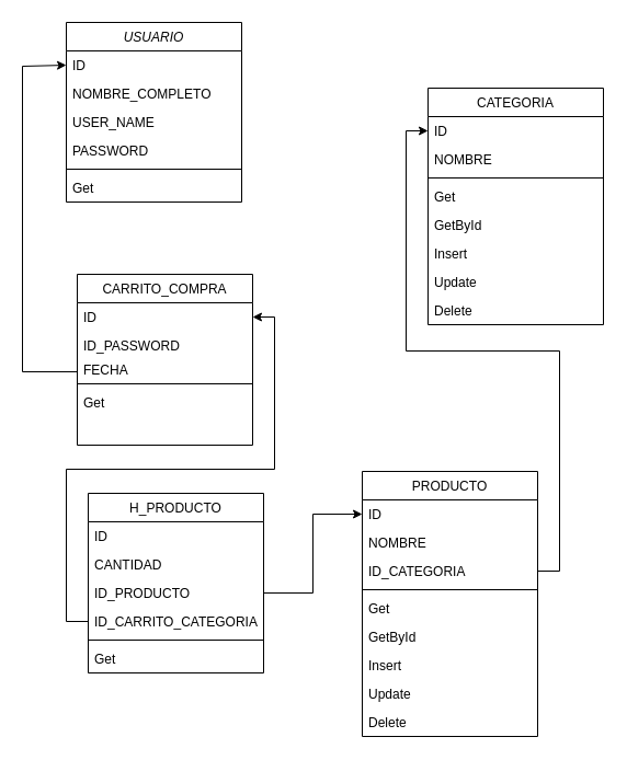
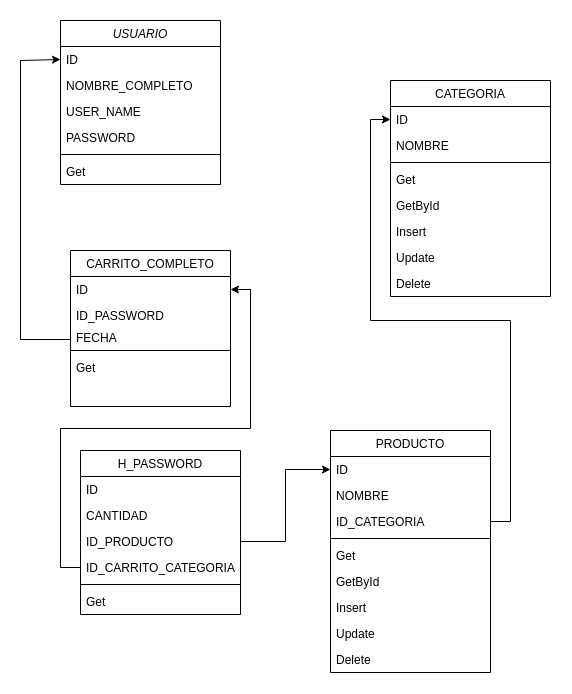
  <mxCell id="0" />
  <mxCell id="1" parent="0" />
  <mxCell id="2" value="USUARIO" style="swimlane;fontStyle=2;align=center;verticalAlign=top;childLayout=stackLayout;horizontal=1;startSize=26;horizontalStack=0;resizeParent=1;resizeLast=0;collapsible=1;marginBottom=0;rounded=0;shadow=0;strokeWidth=1;" parent="1" vertex="1"><mxGeometry x="60" y="20" width="160" height="164" as="geometry"><mxRectangle x="230" y="140" width="160" height="26" as="alternateBounds" /></mxGeometry></mxCell>
  <mxCell id="3" value="ID" style="text;align=left;verticalAlign=top;spacingLeft=4;spacingRight=4;overflow=hidden;rotatable=0;points=[[0,0.5],[1,0.5]];portConstraint=eastwest;" parent="2" vertex="1"><mxGeometry y="26" width="160" height="26" as="geometry" /></mxCell>
  <mxCell id="4" value="NOMBRE_COMPLETO" style="text;align=left;verticalAlign=top;spacingLeft=4;spacingRight=4;overflow=hidden;rotatable=0;points=[[0,0.5],[1,0.5]];portConstraint=eastwest;rounded=0;shadow=0;html=0;" parent="2" vertex="1"><mxGeometry y="52" width="160" height="26" as="geometry" /></mxCell>
  <mxCell id="5" value="USER_NAME" style="text;align=left;verticalAlign=top;spacingLeft=4;spacingRight=4;overflow=hidden;rotatable=0;points=[[0,0.5],[1,0.5]];portConstraint=eastwest;rounded=0;shadow=0;html=0;" parent="2" vertex="1"><mxGeometry y="78" width="160" height="26" as="geometry" /></mxCell>
  <mxCell id="6" value="PASSWORD" style="text;align=left;verticalAlign=top;spacingLeft=4;spacingRight=4;overflow=hidden;rotatable=0;points=[[0,0.5],[1,0.5]];portConstraint=eastwest;rounded=0;shadow=0;html=0;" parent="2" vertex="1"><mxGeometry y="104" width="160" height="26" as="geometry" /></mxCell>
  <mxCell id="7" value="" style="line;html=1;strokeWidth=1;align=left;verticalAlign=middle;spacingTop=-1;spacingLeft=3;spacingRight=3;rotatable=0;labelPosition=right;points=[];portConstraint=eastwest;" parent="2" vertex="1"><mxGeometry y="130" width="160" height="8" as="geometry" /></mxCell>
  <mxCell id="8" value="Get" style="text;align=left;verticalAlign=top;spacingLeft=4;spacingRight=4;overflow=hidden;rotatable=0;points=[[0,0.5],[1,0.5]];portConstraint=eastwest;rounded=0;shadow=0;html=0;" parent="2" vertex="1"><mxGeometry y="138" width="160" height="26" as="geometry" /></mxCell>
- <mxCell id="9" value="CARRITO_COMPRA" style="swimlane;fontStyle=0;align=center;verticalAlign=top;childLayout=stackLayout;horizontal=1;startSize=26;horizontalStack=0;resizeParent=1;resizeLast=0;collapsible=1;marginBottom=0;rounded=0;shadow=0;strokeWidth=1;" parent="1" vertex="1"><mxGeometry x="70" y="250" width="160" height="156" as="geometry"><mxRectangle x="130" y="380" width="160" height="26" as="alternateBounds" /></mxGeometry></mxCell>
+ <mxCell id="9" value="CARRITO_COMPLETO" style="swimlane;fontStyle=0;align=center;verticalAlign=top;childLayout=stackLayout;horizontal=1;startSize=26;horizontalStack=0;resizeParent=1;resizeLast=0;collapsible=1;marginBottom=0;rounded=0;shadow=0;strokeWidth=1;" parent="1" vertex="1"><mxGeometry x="70" y="250" width="160" height="156" as="geometry"><mxRectangle x="130" y="380" width="160" height="26" as="alternateBounds" /></mxGeometry></mxCell>
  <mxCell id="10" value="ID" style="text;align=left;verticalAlign=top;spacingLeft=4;spacingRight=4;overflow=hidden;rotatable=0;points=[[0,0.5],[1,0.5]];portConstraint=eastwest;" parent="9" vertex="1"><mxGeometry y="26" width="160" height="26" as="geometry" /></mxCell>
  <mxCell id="11" value="ID_PASSWORD" style="text;align=left;verticalAlign=top;spacingLeft=4;spacingRight=4;overflow=hidden;rotatable=0;points=[[0,0.5],[1,0.5]];portConstraint=eastwest;rounded=0;shadow=0;html=0;" parent="9" vertex="1"><mxGeometry y="52" width="160" height="22" as="geometry" /></mxCell>
  <mxCell id="12" value="FECHA" style="text;align=left;verticalAlign=top;spacingLeft=4;spacingRight=4;overflow=hidden;rotatable=0;points=[[0,0.5],[1,0.5]];portConstraint=eastwest;rounded=0;shadow=0;html=0;" parent="9" vertex="1"><mxGeometry y="74" width="160" height="22" as="geometry" /></mxCell>
  <mxCell id="13" value="" style="line;html=1;strokeWidth=1;align=left;verticalAlign=middle;spacingTop=-1;spacingLeft=3;spacingRight=3;rotatable=0;labelPosition=right;points=[];portConstraint=eastwest;" parent="9" vertex="1"><mxGeometry y="96" width="160" height="8" as="geometry" /></mxCell>
  <mxCell id="14" value="Get" style="text;align=left;verticalAlign=top;spacingLeft=4;spacingRight=4;overflow=hidden;rotatable=0;points=[[0,0.5],[1,0.5]];portConstraint=eastwest;rounded=0;shadow=0;html=0;" parent="9" vertex="1"><mxGeometry y="104" width="160" height="26" as="geometry" /></mxCell>
  <mxCell id="15" value="PRODUCTO" style="swimlane;fontStyle=0;align=center;verticalAlign=top;childLayout=stackLayout;horizontal=1;startSize=26;horizontalStack=0;resizeParent=1;resizeLast=0;collapsible=1;marginBottom=0;rounded=0;shadow=0;strokeWidth=1;" parent="1" vertex="1"><mxGeometry x="330" y="430" width="160" height="242" as="geometry"><mxRectangle x="340" y="380" width="170" height="26" as="alternateBounds" /></mxGeometry></mxCell>
  <mxCell id="16" value="ID" style="text;align=left;verticalAlign=top;spacingLeft=4;spacingRight=4;overflow=hidden;rotatable=0;points=[[0,0.5],[1,0.5]];portConstraint=eastwest;" parent="15" vertex="1"><mxGeometry y="26" width="160" height="26" as="geometry" /></mxCell>
  <mxCell id="17" value="NOMBRE" style="text;align=left;verticalAlign=top;spacingLeft=4;spacingRight=4;overflow=hidden;rotatable=0;points=[[0,0.5],[1,0.5]];portConstraint=eastwest;" parent="15" vertex="1"><mxGeometry y="52" width="160" height="26" as="geometry" /></mxCell>
  <mxCell id="18" value="ID_CATEGORIA" style="text;align=left;verticalAlign=top;spacingLeft=4;spacingRight=4;overflow=hidden;rotatable=0;points=[[0,0.5],[1,0.5]];portConstraint=eastwest;" parent="15" vertex="1"><mxGeometry y="78" width="160" height="26" as="geometry" /></mxCell>
  <mxCell id="19" value="" style="line;html=1;strokeWidth=1;align=left;verticalAlign=middle;spacingTop=-1;spacingLeft=3;spacingRight=3;rotatable=0;labelPosition=right;points=[];portConstraint=eastwest;" parent="15" vertex="1"><mxGeometry y="104" width="160" height="8" as="geometry" /></mxCell>
  <mxCell id="20" value="Get" style="text;align=left;verticalAlign=top;spacingLeft=4;spacingRight=4;overflow=hidden;rotatable=0;points=[[0,0.5],[1,0.5]];portConstraint=eastwest;rounded=0;shadow=0;html=0;" parent="15" vertex="1"><mxGeometry y="112" width="160" height="26" as="geometry" /></mxCell>
  <mxCell id="21" value="GetById" style="text;align=left;verticalAlign=top;spacingLeft=4;spacingRight=4;overflow=hidden;rotatable=0;points=[[0,0.5],[1,0.5]];portConstraint=eastwest;rounded=0;shadow=0;html=0;" vertex="1" parent="15"><mxGeometry y="138" width="160" height="26" as="geometry" /></mxCell>
  <mxCell id="22" value="Insert" style="text;align=left;verticalAlign=top;spacingLeft=4;spacingRight=4;overflow=hidden;rotatable=0;points=[[0,0.5],[1,0.5]];portConstraint=eastwest;rounded=0;shadow=0;html=0;" vertex="1" parent="15"><mxGeometry y="164" width="160" height="26" as="geometry" /></mxCell>
  <mxCell id="23" value="Update" style="text;align=left;verticalAlign=top;spacingLeft=4;spacingRight=4;overflow=hidden;rotatable=0;points=[[0,0.5],[1,0.5]];portConstraint=eastwest;rounded=0;shadow=0;html=0;" vertex="1" parent="15"><mxGeometry y="190" width="160" height="26" as="geometry" /></mxCell>
  <mxCell id="24" value="Delete" style="text;align=left;verticalAlign=top;spacingLeft=4;spacingRight=4;overflow=hidden;rotatable=0;points=[[0,0.5],[1,0.5]];portConstraint=eastwest;rounded=0;shadow=0;html=0;" vertex="1" parent="15"><mxGeometry y="216" width="160" height="26" as="geometry" /></mxCell>
  <mxCell id="25" value="CATEGORIA" style="swimlane;fontStyle=0;align=center;verticalAlign=top;childLayout=stackLayout;horizontal=1;startSize=26;horizontalStack=0;resizeParent=1;resizeLast=0;collapsible=1;marginBottom=0;rounded=0;shadow=0;strokeWidth=1;" parent="1" vertex="1"><mxGeometry x="390" y="80" width="160" height="216" as="geometry"><mxRectangle x="340" y="380" width="170" height="26" as="alternateBounds" /></mxGeometry></mxCell>
  <mxCell id="26" value="ID" style="text;align=left;verticalAlign=top;spacingLeft=4;spacingRight=4;overflow=hidden;rotatable=0;points=[[0,0.5],[1,0.5]];portConstraint=eastwest;" parent="25" vertex="1"><mxGeometry y="26" width="160" height="26" as="geometry" /></mxCell>
  <mxCell id="27" value="NOMBRE" style="text;align=left;verticalAlign=top;spacingLeft=4;spacingRight=4;overflow=hidden;rotatable=0;points=[[0,0.5],[1,0.5]];portConstraint=eastwest;" parent="25" vertex="1"><mxGeometry y="52" width="160" height="26" as="geometry" /></mxCell>
  <mxCell id="28" value="" style="line;html=1;strokeWidth=1;align=left;verticalAlign=middle;spacingTop=-1;spacingLeft=3;spacingRight=3;rotatable=0;labelPosition=right;points=[];portConstraint=eastwest;" parent="25" vertex="1"><mxGeometry y="78" width="160" height="8" as="geometry" /></mxCell>
  <mxCell id="29" value="Get" style="text;align=left;verticalAlign=top;spacingLeft=4;spacingRight=4;overflow=hidden;rotatable=0;points=[[0,0.5],[1,0.5]];portConstraint=eastwest;rounded=0;shadow=0;html=0;" parent="25" vertex="1"><mxGeometry y="86" width="160" height="26" as="geometry" /></mxCell>
  <mxCell id="30" value="GetById" style="text;align=left;verticalAlign=top;spacingLeft=4;spacingRight=4;overflow=hidden;rotatable=0;points=[[0,0.5],[1,0.5]];portConstraint=eastwest;rounded=0;shadow=0;html=0;" vertex="1" parent="25"><mxGeometry y="112" width="160" height="26" as="geometry" /></mxCell>
  <mxCell id="31" value="Insert" style="text;align=left;verticalAlign=top;spacingLeft=4;spacingRight=4;overflow=hidden;rotatable=0;points=[[0,0.5],[1,0.5]];portConstraint=eastwest;rounded=0;shadow=0;html=0;" vertex="1" parent="25"><mxGeometry y="138" width="160" height="26" as="geometry" /></mxCell>
  <mxCell id="32" value="Update" style="text;align=left;verticalAlign=top;spacingLeft=4;spacingRight=4;overflow=hidden;rotatable=0;points=[[0,0.5],[1,0.5]];portConstraint=eastwest;rounded=0;shadow=0;html=0;" vertex="1" parent="25"><mxGeometry y="164" width="160" height="26" as="geometry" /></mxCell>
  <mxCell id="33" value="Delete" style="text;align=left;verticalAlign=top;spacingLeft=4;spacingRight=4;overflow=hidden;rotatable=0;points=[[0,0.5],[1,0.5]];portConstraint=eastwest;rounded=0;shadow=0;html=0;" vertex="1" parent="25"><mxGeometry y="190" width="160" height="26" as="geometry" /></mxCell>
  <mxCell id="34" style="edgeStyle=orthogonalEdgeStyle;rounded=0;orthogonalLoop=1;jettySize=auto;html=1;" parent="1" source="18" target="26" edge="1"><mxGeometry relative="1" as="geometry" /></mxCell>
  <mxCell id="35" style="edgeStyle=orthogonalEdgeStyle;rounded=0;orthogonalLoop=1;jettySize=auto;html=1;exitX=0;exitY=0.5;exitDx=0;exitDy=0;entryX=0;entryY=0.5;entryDx=0;entryDy=0;" parent="1" source="11" target="3" edge="1"><mxGeometry relative="1" as="geometry"><Array as="points"><mxPoint x="20" y="339" /><mxPoint x="20" y="60" /></Array></mxGeometry></mxCell>
- <mxCell id="36" value="H_PRODUCTO" style="swimlane;fontStyle=0;align=center;verticalAlign=top;childLayout=stackLayout;horizontal=1;startSize=26;horizontalStack=0;resizeParent=1;resizeLast=0;collapsible=1;marginBottom=0;rounded=0;shadow=0;strokeWidth=1;" parent="1" vertex="1"><mxGeometry x="80" y="450" width="160" height="164" as="geometry"><mxRectangle x="340" y="380" width="170" height="26" as="alternateBounds" /></mxGeometry></mxCell>
+ <mxCell id="36" value="H_PASSWORD" style="swimlane;fontStyle=0;align=center;verticalAlign=top;childLayout=stackLayout;horizontal=1;startSize=26;horizontalStack=0;resizeParent=1;resizeLast=0;collapsible=1;marginBottom=0;rounded=0;shadow=0;strokeWidth=1;" parent="1" vertex="1"><mxGeometry x="80" y="450" width="160" height="164" as="geometry"><mxRectangle x="340" y="380" width="170" height="26" as="alternateBounds" /></mxGeometry></mxCell>
  <mxCell id="37" value="ID" style="text;align=left;verticalAlign=top;spacingLeft=4;spacingRight=4;overflow=hidden;rotatable=0;points=[[0,0.5],[1,0.5]];portConstraint=eastwest;" parent="36" vertex="1"><mxGeometry y="26" width="160" height="26" as="geometry" /></mxCell>
  <mxCell id="38" value="CANTIDAD" style="text;align=left;verticalAlign=top;spacingLeft=4;spacingRight=4;overflow=hidden;rotatable=0;points=[[0,0.5],[1,0.5]];portConstraint=eastwest;" parent="36" vertex="1"><mxGeometry y="52" width="160" height="26" as="geometry" /></mxCell>
  <mxCell id="39" value="ID_PRODUCTO" style="text;align=left;verticalAlign=top;spacingLeft=4;spacingRight=4;overflow=hidden;rotatable=0;points=[[0,0.5],[1,0.5]];portConstraint=eastwest;" parent="36" vertex="1"><mxGeometry y="78" width="160" height="26" as="geometry" /></mxCell>
  <mxCell id="40" value="ID_CARRITO_CATEGORIA" style="text;align=left;verticalAlign=top;spacingLeft=4;spacingRight=4;overflow=hidden;rotatable=0;points=[[0,0.5],[1,0.5]];portConstraint=eastwest;rounded=0;shadow=0;html=0;" parent="36" vertex="1"><mxGeometry y="104" width="160" height="26" as="geometry" /></mxCell>
  <mxCell id="41" value="" style="line;html=1;strokeWidth=1;align=left;verticalAlign=middle;spacingTop=-1;spacingLeft=3;spacingRight=3;rotatable=0;labelPosition=right;points=[];portConstraint=eastwest;" parent="36" vertex="1"><mxGeometry y="130" width="160" height="8" as="geometry" /></mxCell>
  <mxCell id="42" value="Get" style="text;align=left;verticalAlign=top;spacingLeft=4;spacingRight=4;overflow=hidden;rotatable=0;points=[[0,0.5],[1,0.5]];portConstraint=eastwest;rounded=0;shadow=0;html=0;" parent="36" vertex="1"><mxGeometry y="138" width="160" height="26" as="geometry" /></mxCell>
  <mxCell id="43" style="edgeStyle=orthogonalEdgeStyle;rounded=0;orthogonalLoop=1;jettySize=auto;html=1;" parent="1" source="39" target="16" edge="1"><mxGeometry relative="1" as="geometry" /></mxCell>
  <mxCell id="44" style="edgeStyle=orthogonalEdgeStyle;rounded=0;orthogonalLoop=1;jettySize=auto;html=1;entryX=1;entryY=0.5;entryDx=0;entryDy=0;" edge="1" parent="1" source="40" target="10"><mxGeometry relative="1" as="geometry" /></mxCell>
